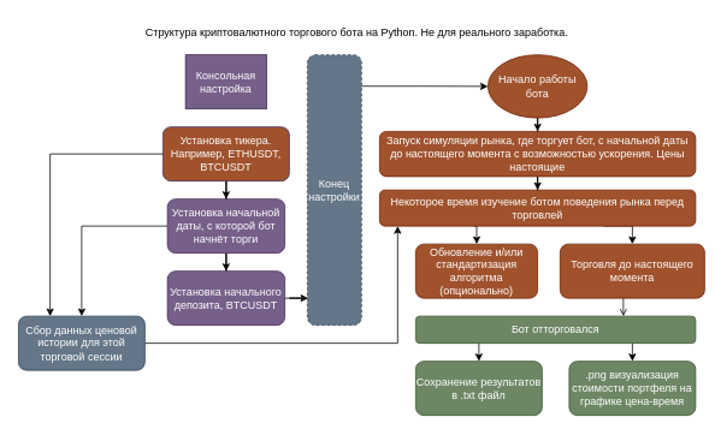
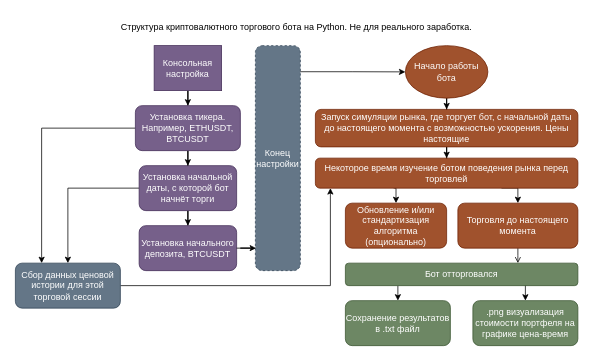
  <mxCell id="0" />
  <mxCell id="1" parent="0" />
  <mxCell id="2" value="Структура криптовалютного торгового бота на Python. Не для реального заработка." style="text;html=1;align=center;verticalAlign=middle;whiteSpace=wrap;rounded=0;" vertex="1" parent="1"><mxGeometry x="20" width="750" height="30" as="geometry" y="20" /></mxCell>
+ <mxCell id="3" style="edgeStyle=orthogonalEdgeStyle;rounded=0;orthogonalLoop=1;jettySize=auto;html=1;entryX=0.5;entryY=0;entryDx=0;entryDy=0;" edge="1" parent="1" source="4" target="11"><mxGeometry relative="1" as="geometry" /></mxCell>
  <mxCell id="4" value="Консольная настройка" style="whiteSpace=wrap;html=1;fillColor=#76608a;fontColor=#ffffff;strokeColor=#432D57;rounded=0;" vertex="1" parent="1"><mxGeometry x="205" y="60" width="90" height="60" as="geometry" /></mxCell>
  <mxCell id="5" style="edgeStyle=orthogonalEdgeStyle;rounded=0;orthogonalLoop=1;jettySize=auto;html=1;entryX=0.5;entryY=0;entryDx=0;entryDy=0;" edge="1" parent="1" source="7" target="8"><mxGeometry relative="1" as="geometry" /></mxCell>
  <mxCell id="6" style="edgeStyle=orthogonalEdgeStyle;rounded=0;orthogonalLoop=1;jettySize=auto;html=1;entryX=0.5;entryY=0;entryDx=0;entryDy=0;" edge="1" parent="1" source="7" target="13"><mxGeometry relative="1" as="geometry" /></mxCell>
  <mxCell id="7" value="Установка начальной даты, с которой бот начнёт торги" style="rounded=1;whiteSpace=wrap;html=1;fillColor=#76608a;fontColor=#ffffff;strokeColor=#432D57;" vertex="1" parent="1"><mxGeometry x="185" y="220" width="130" height="60" as="geometry" /></mxCell>
  <mxCell id="8" value="Установка начального депозита, BTCUSDT" style="rounded=1;whiteSpace=wrap;html=1;fillColor=#76608a;strokeColor=#432D57;fontColor=#ffffff;" vertex="1" parent="1"><mxGeometry x="185" y="300" width="130" height="60" as="geometry" /></mxCell>
  <mxCell id="9" style="edgeStyle=orthogonalEdgeStyle;rounded=0;orthogonalLoop=1;jettySize=auto;html=1;entryX=0.5;entryY=0;entryDx=0;entryDy=0;" edge="1" parent="1" source="11" target="7"><mxGeometry relative="1" as="geometry" /></mxCell>
  <mxCell id="10" style="edgeStyle=orthogonalEdgeStyle;rounded=0;orthogonalLoop=1;jettySize=auto;html=1;entryX=0.25;entryY=0;entryDx=0;entryDy=0;" edge="1" parent="1" source="11" target="13"><mxGeometry relative="1" as="geometry" /></mxCell>
- <mxCell id="11" value="Установка тикера. Например, ETHUSDT, BTCUSDT" style="rounded=1;whiteSpace=wrap;html=1;fillColor=#a0522d;fontColor=#ffffff;strokeColor=#432D57;" vertex="1" parent="1"><mxGeometry x="180" y="140" width="140" height="60" as="geometry" /></mxCell>
+ <mxCell id="11" value="Установка тикера. Например, ETHUSDT, BTCUSDT" style="rounded=1;whiteSpace=wrap;html=1;fillColor=#76608a;fontColor=#ffffff;strokeColor=#432D57;" vertex="1" parent="1"><mxGeometry x="180" y="140" width="140" height="60" as="geometry" /></mxCell>
  <mxCell id="12" style="edgeStyle=orthogonalEdgeStyle;rounded=0;orthogonalLoop=1;jettySize=auto;html=1;" edge="1" parent="1" source="13" target="23"><mxGeometry relative="1" as="geometry"><Array as="points"><mxPoint x="440" y="380" /></Array></mxGeometry></mxCell>
  <mxCell id="13" value="Сбор данных ценовой истории для этой торговой сессии" style="rounded=1;whiteSpace=wrap;html=1;fillColor=#647687;fontColor=#ffffff;strokeColor=#314354;" vertex="1" parent="1"><mxGeometry x="20" y="350" width="140" height="60" as="geometry" /></mxCell>
  <mxCell id="14" style="edgeStyle=orthogonalEdgeStyle;rounded=0;orthogonalLoop=1;jettySize=auto;html=1;entryX=0;entryY=0.5;entryDx=0;entryDy=0;exitX=0.991;exitY=0.116;exitDx=0;exitDy=0;exitPerimeter=0;" edge="1" parent="1" source="15" target="18"><mxGeometry relative="1" as="geometry" /></mxCell>
  <mxCell id="15" value="&lt;div&gt;Конец настройки&lt;/div&gt;" style="rounded=1;whiteSpace=wrap;html=1;fillColor=#647687;fontColor=#ffffff;strokeColor=#314354;align=center;dashed=1;" vertex="1" parent="1"><mxGeometry x="340" y="60" width="60" height="300" as="geometry" /></mxCell>
  <mxCell id="16" style="edgeStyle=orthogonalEdgeStyle;rounded=0;orthogonalLoop=1;jettySize=auto;html=1;entryX=0.016;entryY=0.9;entryDx=0;entryDy=0;entryPerimeter=0;" edge="1" parent="1" source="8" target="15"><mxGeometry relative="1" as="geometry" /></mxCell>
  <mxCell id="17" style="edgeStyle=orthogonalEdgeStyle;rounded=0;orthogonalLoop=1;jettySize=auto;html=1;" edge="1" parent="1" source="18" target="20"><mxGeometry relative="1" as="geometry" /></mxCell>
  <mxCell id="18" value="Начало работы бота" style="ellipse;whiteSpace=wrap;html=1;fillColor=#a0522d;fontColor=#ffffff;strokeColor=#6D1F00;" vertex="1" parent="1"><mxGeometry x="540" y="60" width="110" height="70" as="geometry" /></mxCell>
  <mxCell id="19" value="" style="edgeStyle=orthogonalEdgeStyle;rounded=0;orthogonalLoop=1;jettySize=auto;html=1;" edge="1" parent="1" source="20" target="23"><mxGeometry relative="1" as="geometry" /></mxCell>
  <mxCell id="20" value="Запуск симуляции рынка, где торгует бот, с начальной даты до настоящего момента с возможностью ускорения. Цены настоящие" style="rounded=1;whiteSpace=wrap;html=1;fillColor=#a0522d;fontColor=#ffffff;strokeColor=#6D1F00;" vertex="1" parent="1"><mxGeometry x="420" y="145" width="350" height="50" as="geometry" /></mxCell>
  <mxCell id="21" style="edgeStyle=orthogonalEdgeStyle;rounded=0;orthogonalLoop=1;jettySize=auto;html=1;entryX=0.5;entryY=0;entryDx=0;entryDy=0;exitX=0.298;exitY=0.997;exitDx=0;exitDy=0;exitPerimeter=0;" edge="1" parent="1" source="23" target="24"><mxGeometry relative="1" as="geometry" /></mxCell>
  <mxCell id="22" style="edgeStyle=orthogonalEdgeStyle;rounded=0;orthogonalLoop=1;jettySize=auto;html=1;entryX=0.5;entryY=0;entryDx=0;entryDy=0;exitX=0.709;exitY=0.997;exitDx=0;exitDy=0;exitPerimeter=0;" edge="1" parent="1" source="23" target="26"><mxGeometry relative="1" as="geometry" /></mxCell>
  <mxCell id="23" value="Некоторое время изучение ботом поведения рынка перед торговлей" style="rounded=1;whiteSpace=wrap;html=1;fillColor=#a0522d;fontColor=#ffffff;strokeColor=#6D1F00;" vertex="1" parent="1"><mxGeometry x="420" y="210" width="350" height="40" as="geometry" /></mxCell>
  <mxCell id="24" value="Обновление и/или стандартизация алгоритма (опционально)" style="rounded=1;whiteSpace=wrap;html=1;fillColor=#a0522d;fontColor=#ffffff;strokeColor=#6D1F00;" vertex="1" parent="1"><mxGeometry x="460" y="270" width="135" height="60" as="geometry" /></mxCell>
  <mxCell id="25" value="" style="edgeStyle=orthogonalEdgeStyle;rounded=0;orthogonalLoop=1;jettySize=auto;html=1;endArrow=open;" edge="1" parent="1" source="26" target="31"><mxGeometry relative="1" as="geometry"><Array as="points"><mxPoint x="690" y="340" /><mxPoint x="690" y="340" /></Array></mxGeometry></mxCell>
- <mxCell id="26" value="Торговля до настоящего момента" style="rounded=1;whiteSpace=wrap;html=1;fillColor=#a0522d;strokeColor=#6D1F00;fontColor=#ffffff;" vertex="1" parent="1"><mxGeometry x="620" y="270" width="160" height="60" as="geometry" /></mxCell>
+ <mxCell id="26" value="Торговля до настоящего момента" style="rounded=1;whiteSpace=wrap;html=1;fillColor=#a0522d;strokeColor=#6D1F00;fontColor=#ffffff;" vertex="1" parent="1"><mxGeometry x="610" y="270" width="160" height="60" as="geometry" /></mxCell>
  <mxCell id="27" value="Сохранение результатов в .txt файл" style="rounded=1;whiteSpace=wrap;html=1;fillColor=#6d8764;fontColor=#ffffff;strokeColor=#3A5431;" vertex="1" parent="1"><mxGeometry x="460" y="400" width="140" height="60" as="geometry" /></mxCell>
  <mxCell id="28" value=".png визуализация стоимости портфеля на графике цена-время" style="rounded=1;whiteSpace=wrap;html=1;fillColor=#6d8764;fontColor=#ffffff;strokeColor=#3A5431;" vertex="1" parent="1"><mxGeometry x="630" y="400" width="140" height="60" as="geometry" /></mxCell>
  <mxCell id="29" style="edgeStyle=orthogonalEdgeStyle;rounded=0;orthogonalLoop=1;jettySize=auto;html=1;entryX=0.5;entryY=0;entryDx=0;entryDy=0;" edge="1" parent="1" target="27"><mxGeometry relative="1" as="geometry"><mxPoint x="530" y="380" as="sourcePoint" /></mxGeometry></mxCell>
  <mxCell id="30" style="edgeStyle=orthogonalEdgeStyle;rounded=0;orthogonalLoop=1;jettySize=auto;html=1;entryX=0.5;entryY=0;entryDx=0;entryDy=0;exitX=0.778;exitY=0.967;exitDx=0;exitDy=0;exitPerimeter=0;" edge="1" parent="1" source="31" target="28"><mxGeometry relative="1" as="geometry" /></mxCell>
  <mxCell id="31" value="Бот отторговался" style="rounded=1;whiteSpace=wrap;html=1;fillColor=#6d8764;fontColor=#ffffff;strokeColor=#3A5431;" vertex="1" parent="1"><mxGeometry x="460" y="350" width="310" height="30" as="geometry" /></mxCell>
